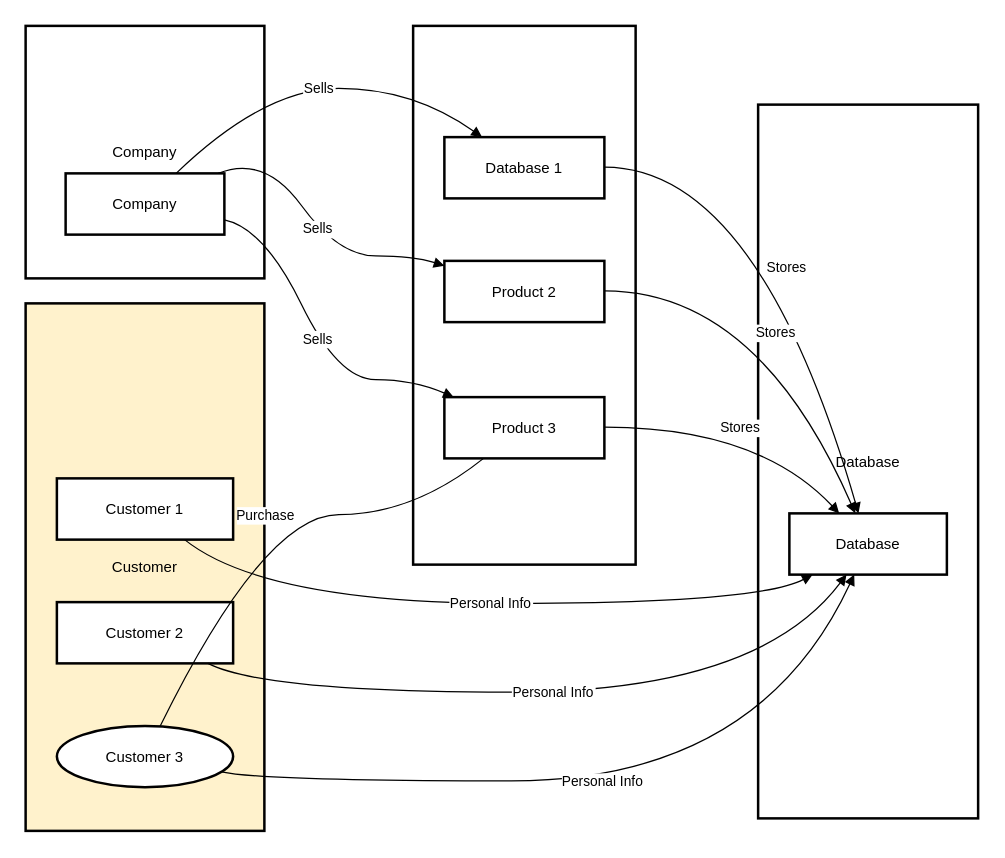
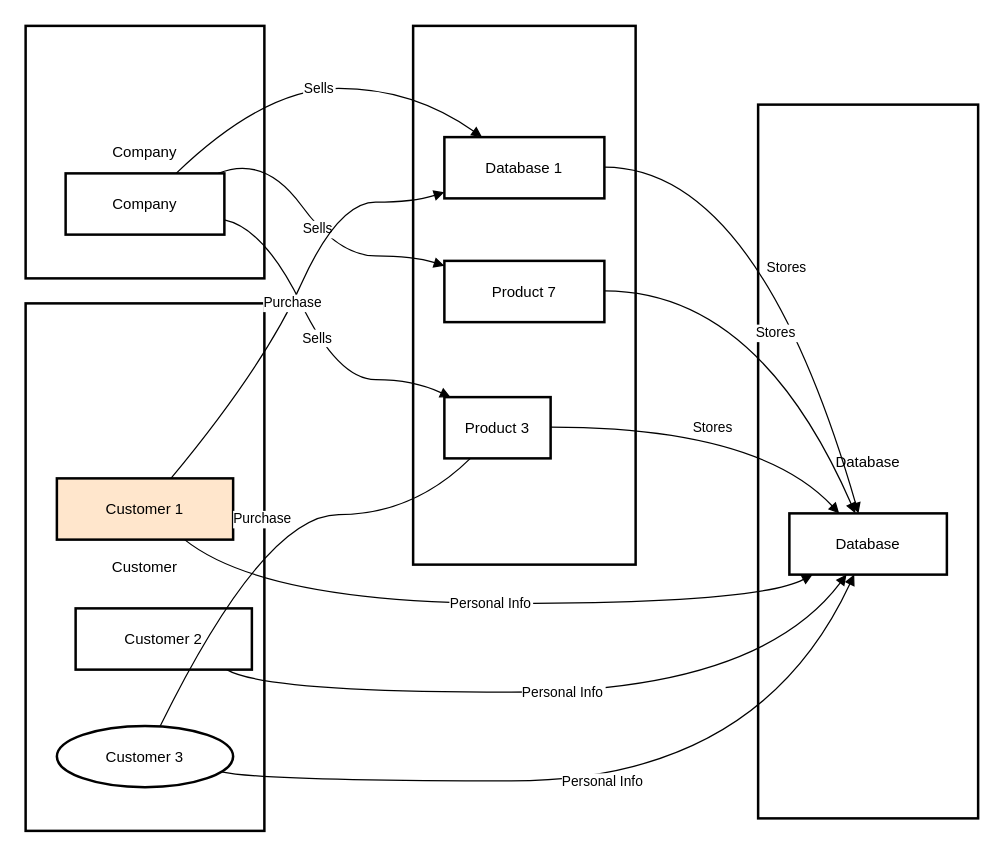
  <mxCell id="0" />
  <mxCell id="1" parent="0" />
  <mxCell id="2" value="Database" style="whiteSpace=wrap;strokeWidth=2;" vertex="1" parent="1"><mxGeometry x="606" y="83" width="176" height="571" as="geometry" /></mxCell>
  <mxCell id="3" value="Company" style="whiteSpace=wrap;strokeWidth=2;" vertex="1" parent="1"><mxGeometry x="20" y="20" width="191" height="202" as="geometry" /></mxCell>
  <mxCell id="4" value="Product" style="whiteSpace=wrap;strokeWidth=2;" vertex="1" parent="1"><mxGeometry x="330" y="20" width="178" height="431" as="geometry" /></mxCell>
- <mxCell id="5" value="Customer" style="whiteSpace=wrap;strokeWidth=2;fillColor=#fff2cc;" vertex="1" parent="1"><mxGeometry x="20" y="242" width="191" height="422" as="geometry" /></mxCell>
- <mxCell id="6" value="Customer 1" style="whiteSpace=wrap;strokeWidth=2;" vertex="1" parent="1"><mxGeometry x="45" y="382" width="141" height="49" as="geometry" /></mxCell>
- <mxCell id="7" value="Customer 2" style="whiteSpace=wrap;strokeWidth=2;" vertex="1" parent="1"><mxGeometry x="45" y="481" width="141" height="49" as="geometry" /></mxCell>
+ <mxCell id="5" value="Customer" style="whiteSpace=wrap;strokeWidth=2;" vertex="1" parent="1"><mxGeometry x="20" y="242" width="191" height="422" as="geometry" /></mxCell>
+ <mxCell id="6" value="Customer 1" style="whiteSpace=wrap;strokeWidth=2;fillColor=#ffe6cc;" vertex="1" parent="1"><mxGeometry x="45" y="382" width="141" height="49" as="geometry" /></mxCell>
+ <mxCell id="7" value="Customer 2" style="whiteSpace=wrap;strokeWidth=2;" vertex="1" parent="1"><mxGeometry x="60" y="486" width="141" height="49" as="geometry" /></mxCell>
  <mxCell id="8" value="Customer 3" style="ellipse;whiteSpace=wrap;strokeWidth=2;" vertex="1" parent="1"><mxGeometry x="45" y="580" width="141" height="49" as="geometry" /></mxCell>
  <mxCell id="9" value="Database 1" style="whiteSpace=wrap;strokeWidth=2;" vertex="1" parent="1"><mxGeometry x="355" y="109" width="128" height="49" as="geometry" /></mxCell>
- <mxCell id="10" value="Product 2" style="whiteSpace=wrap;strokeWidth=2;" vertex="1" parent="1"><mxGeometry x="355" y="208" width="128" height="49" as="geometry" /></mxCell>
- <mxCell id="11" value="Product 3" style="whiteSpace=wrap;strokeWidth=2;" vertex="1" parent="1"><mxGeometry x="355" y="317" width="128" height="49" as="geometry" /></mxCell>
+ <mxCell id="10" value="Product 7" style="whiteSpace=wrap;strokeWidth=2;" vertex="1" parent="1"><mxGeometry x="355" y="208" width="128" height="49" as="geometry" /></mxCell>
+ <mxCell id="11" value="Product 3" style="whiteSpace=wrap;strokeWidth=2;" vertex="1" parent="1"><mxGeometry x="355" y="317" width="85" height="49" as="geometry" /></mxCell>
  <mxCell id="12" value="Company" style="whiteSpace=wrap;strokeWidth=2;" vertex="1" parent="1"><mxGeometry x="52" y="138" width="127" height="49" as="geometry" /></mxCell>
  <mxCell id="13" value="Database" style="whiteSpace=wrap;strokeWidth=2;" vertex="1" parent="1"><mxGeometry x="631" y="410" width="126" height="49" as="geometry" /></mxCell>
  <mxCell id="14" value="Sells" style="curved=1;startArrow=none;endArrow=block;exitX=0.7;exitY=-0.01;entryX=0.23;entryY=-0.01;" edge="1" parent="1" source="12" target="9"><mxGeometry relative="1" as="geometry"><Array as="points"><mxPoint x="211" y="70" /><mxPoint x="330" y="70" /></Array></mxGeometry></mxCell>
  <mxCell id="15" value="Sells" style="curved=1;startArrow=none;endArrow=block;exitX=0.97;exitY=-0.01;entryX=0;entryY=0.08;" edge="1" parent="1" source="12" target="10"><mxGeometry relative="1" as="geometry"><Array as="points"><mxPoint x="211" y="123" /><mxPoint x="270" y="204" /><mxPoint x="330" y="204" /></Array></mxGeometry></mxCell>
  <mxCell id="16" value="Sells" style="curved=1;startArrow=none;endArrow=block;exitX=1;exitY=0.76;entryX=0.05;entryY=-0.01;" edge="1" parent="1" source="12" target="11"><mxGeometry relative="1" as="geometry"><Array as="points"><mxPoint x="211" y="182" /><mxPoint x="270" y="303" /><mxPoint x="330" y="303" /></Array></mxGeometry></mxCell>
+ <mxCell id="17" value="Purchase" style="curved=1;startArrow=none;endArrow=block;exitX=0.65;exitY=-0.01;entryX=0;entryY=0.9;" edge="1" parent="1" source="6" target="9"><mxGeometry relative="1" as="geometry"><Array as="points"><mxPoint x="211" y="292" /><mxPoint x="270" y="161" /><mxPoint x="330" y="161" /></Array></mxGeometry></mxCell>
  <mxCell id="18" value="Purchase" style="curved=1;startArrow=none;endArrow=none;exitX=0.59;exitY=-0.01;entryX=0.25;entryY=0.99;" edge="1" parent="1" source="8" target="11"><mxGeometry relative="1" as="geometry"><Array as="points"><mxPoint x="211" y="411" /><mxPoint x="330" y="411" /></Array></mxGeometry></mxCell>
  <mxCell id="19" value="Stores" style="curved=1;startArrow=none;endArrow=block;exitX=1;exitY=0.49;entryX=0.44;entryY=0.01;" edge="1" parent="1" source="9" target="13"><mxGeometry relative="1" as="geometry"><Array as="points"><mxPoint x="606" y="133" /></Array></mxGeometry></mxCell>
  <mxCell id="20" value="Stores" style="curved=1;startArrow=none;endArrow=block;exitX=1;exitY=0.49;entryX=0.42;entryY=0.01;" edge="1" parent="1" source="10" target="13"><mxGeometry relative="1" as="geometry"><Array as="points"><mxPoint x="606" y="232" /></Array></mxGeometry></mxCell>
  <mxCell id="21" value="Stores" style="curved=1;startArrow=none;endArrow=block;exitX=1;exitY=0.49;entryX=0.32;entryY=0.01;" edge="1" parent="1" source="11" target="13"><mxGeometry relative="1" as="geometry"><Array as="points"><mxPoint x="606" y="341" /></Array></mxGeometry></mxCell>
  <mxCell id="22" value="Personal Info" style="curved=1;startArrow=none;endArrow=block;exitX=0.72;exitY=0.99;entryX=0.14;entryY=1.01;" edge="1" parent="1" source="6" target="13"><mxGeometry relative="1" as="geometry"><Array as="points"><mxPoint x="211" y="482" /><mxPoint x="606" y="482" /></Array></mxGeometry></mxCell>
  <mxCell id="23" value="Personal Info" style="curved=1;startArrow=none;endArrow=block;exitX=0.85;exitY=0.99;entryX=0.36;entryY=1.01;" edge="1" parent="1" source="7" target="13"><mxGeometry relative="1" as="geometry"><Array as="points"><mxPoint x="211" y="553" /><mxPoint x="606" y="553" /></Array></mxGeometry></mxCell>
  <mxCell id="24" value="Personal Info" style="curved=1;startArrow=none;endArrow=block;exitX=1;exitY=0.79;entryX=0.41;entryY=1.01;" edge="1" parent="1" source="8" target="13"><mxGeometry relative="1" as="geometry"><Array as="points"><mxPoint x="211" y="624" /><mxPoint x="606" y="624" /></Array></mxGeometry></mxCell>
